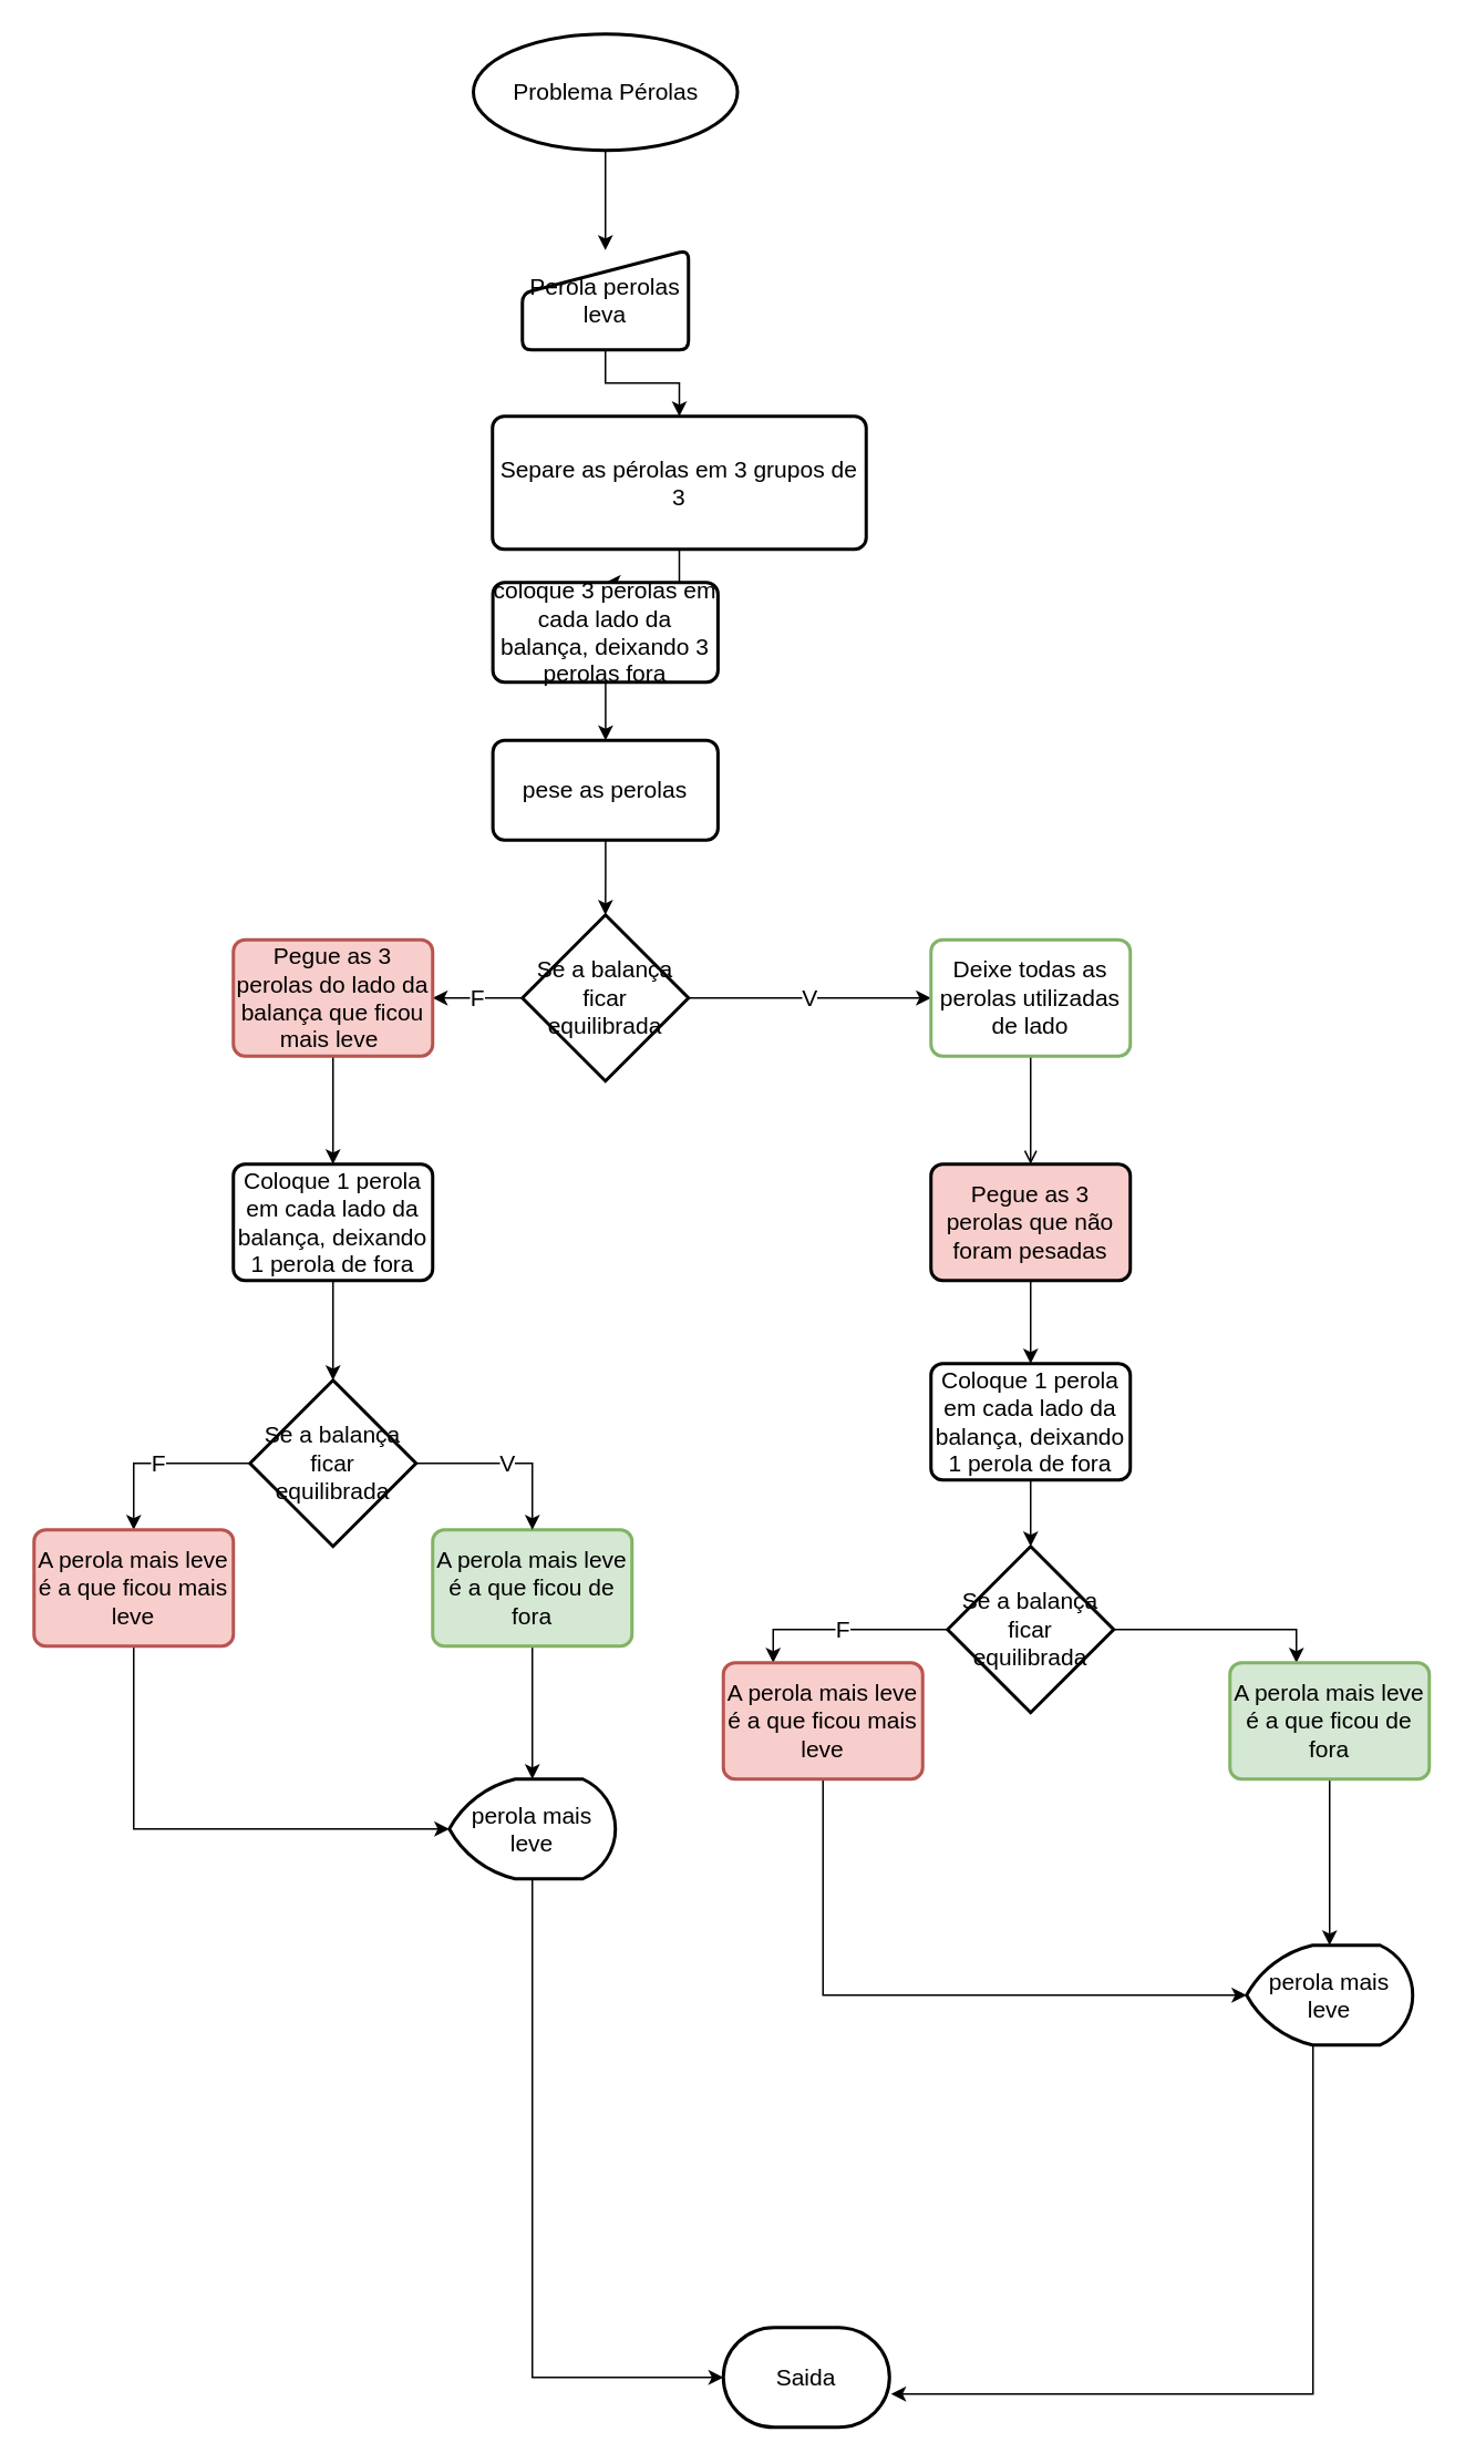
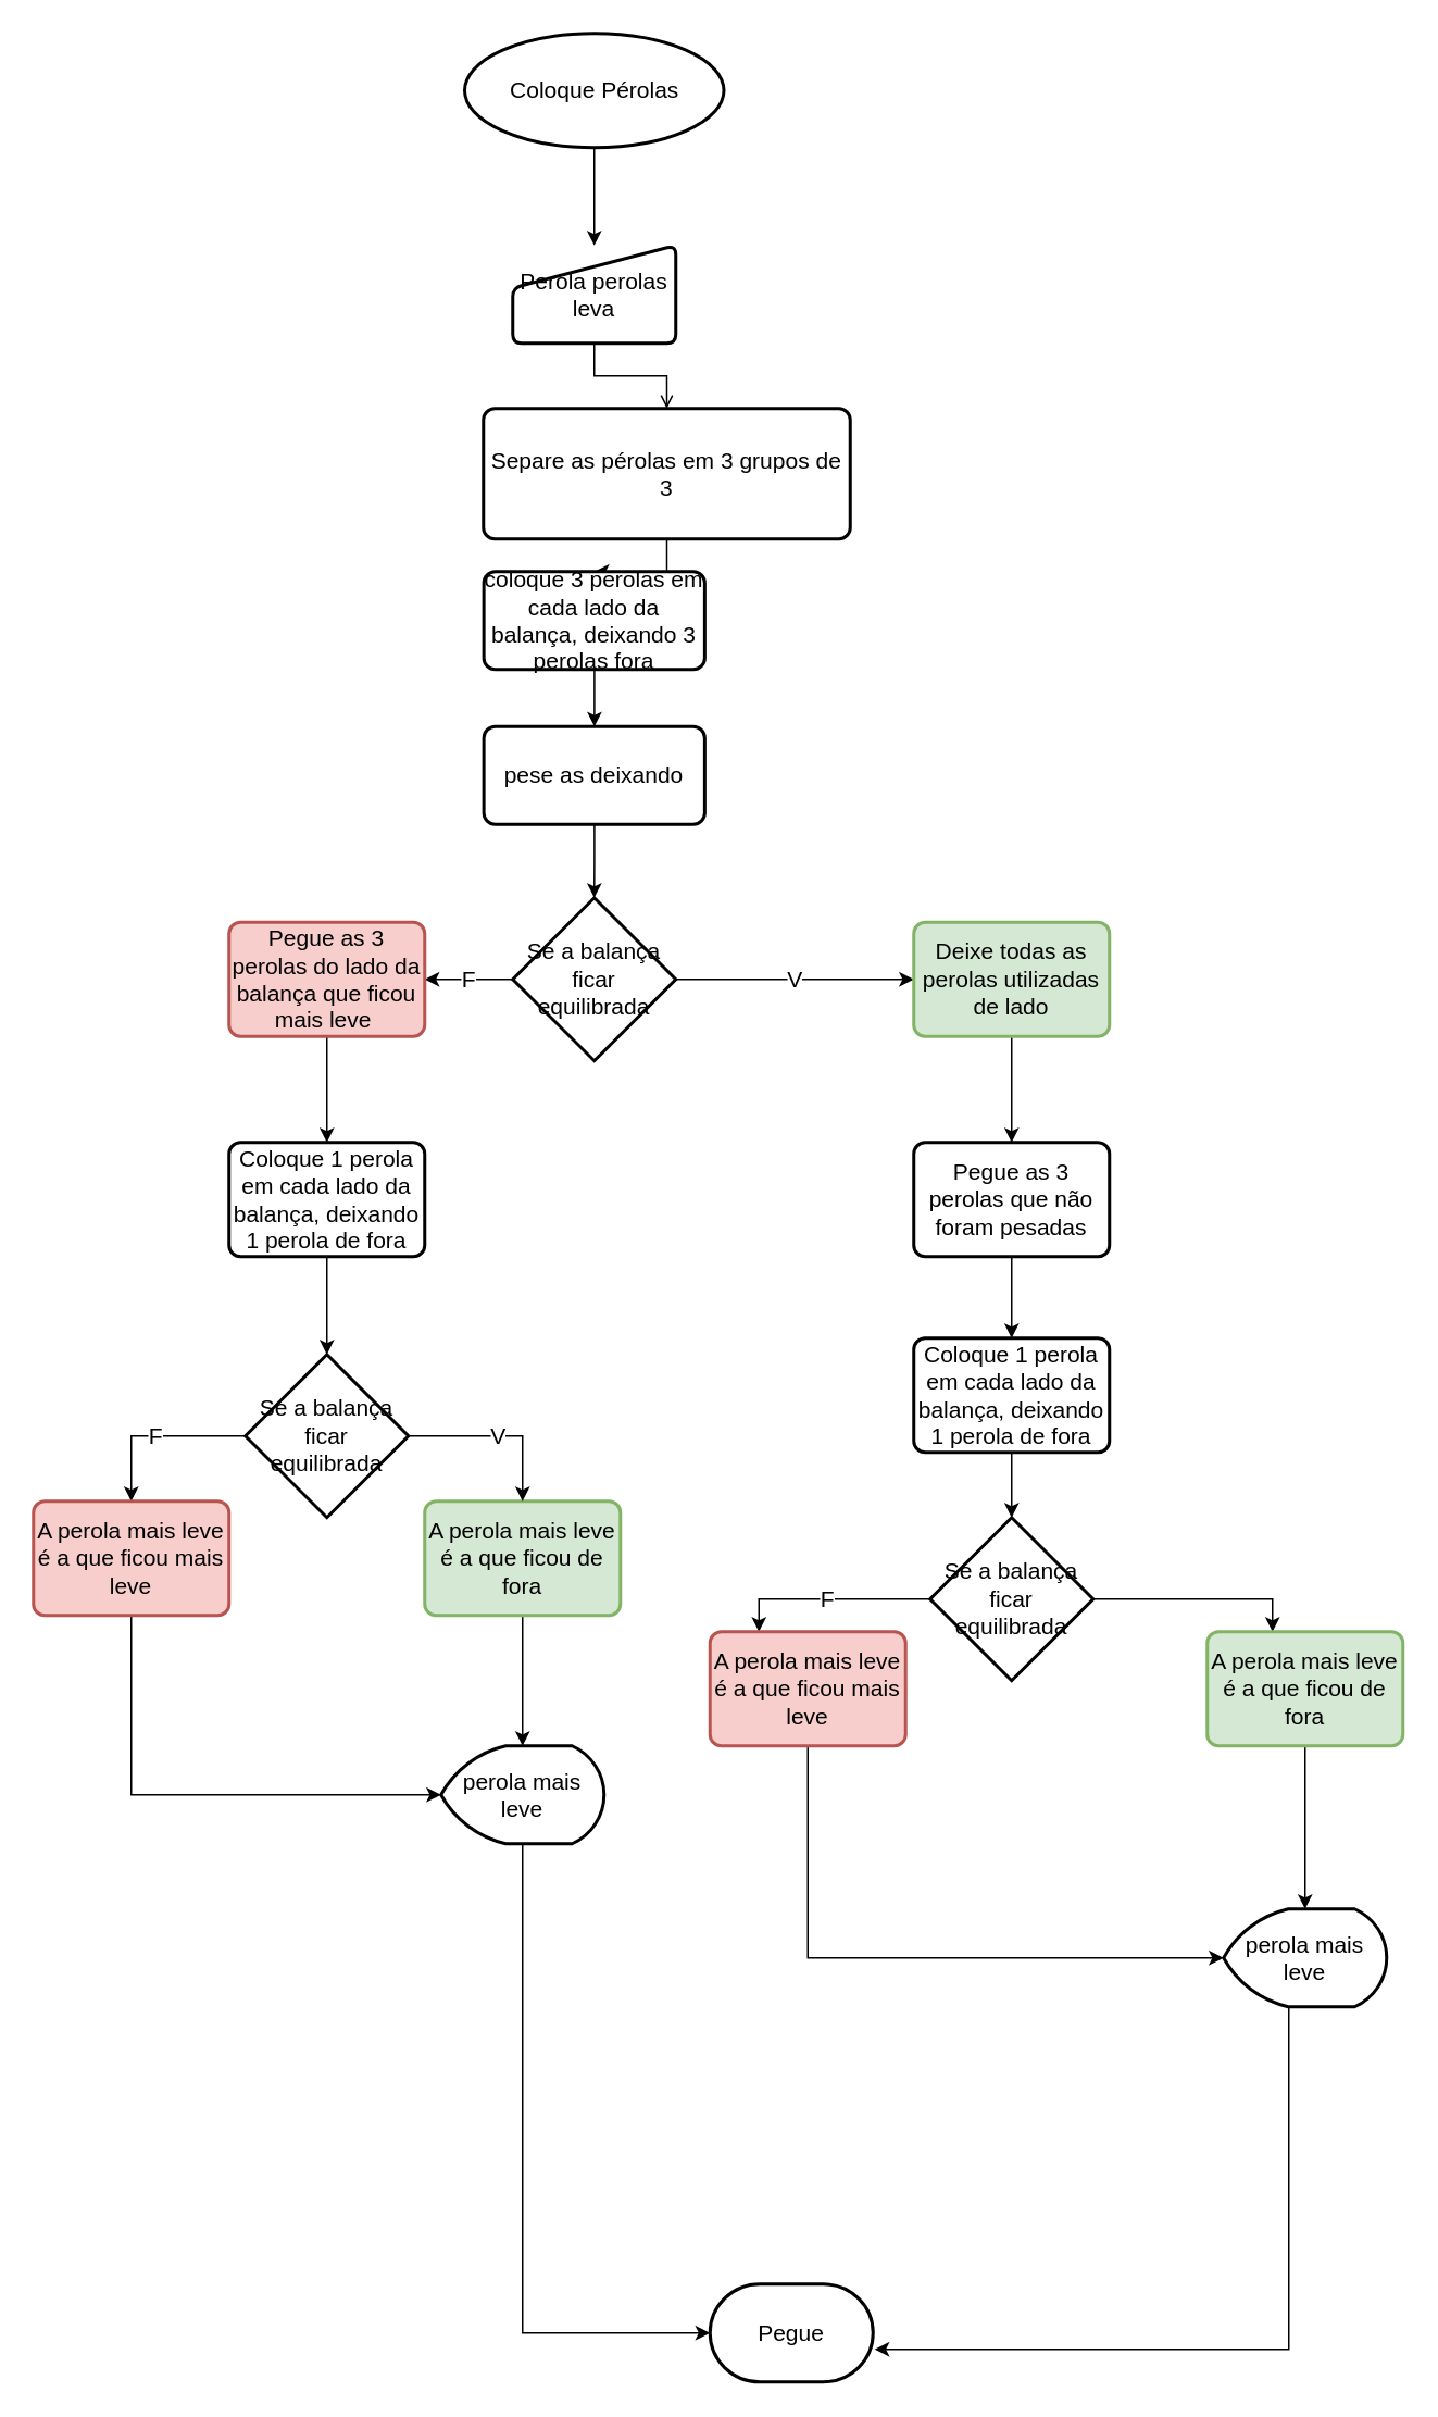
  <mxCell id="0" />
  <mxCell id="1" parent="0" />
  <mxCell id="2" value="" style="edgeStyle=orthogonalEdgeStyle;rounded=0;orthogonalLoop=1;jettySize=auto;html=1;fontSize=14;" edge="1" parent="1" source="3" target="7"><mxGeometry relative="1" as="geometry" /></mxCell>
- <mxCell id="3" value="Problema Pérolas" style="strokeWidth=2;html=1;shape=mxgraph.flowchart.start_1;whiteSpace=wrap;fontSize=14;" vertex="1" parent="1"><mxGeometry x="284.5" y="20" width="159" height="70" as="geometry" /></mxCell>
+ <mxCell id="3" value="Coloque Pérolas" style="strokeWidth=2;html=1;shape=mxgraph.flowchart.start_1;whiteSpace=wrap;fontSize=14;" vertex="1" parent="1"><mxGeometry x="284.5" y="20" width="159" height="70" as="geometry" /></mxCell>
  <mxCell id="4" value="" style="edgeStyle=orthogonalEdgeStyle;rounded=0;orthogonalLoop=1;jettySize=auto;html=1;fontSize=14;" edge="1" parent="1" source="5" target="9"><mxGeometry relative="1" as="geometry" /></mxCell>
  <mxCell id="5" value="Separe as pérolas em 3 grupos de 3" style="rounded=1;whiteSpace=wrap;html=1;absoluteArcSize=1;arcSize=14;strokeWidth=2;fontSize=14;" vertex="1" parent="1"><mxGeometry x="296" y="250" width="225" height="80" as="geometry" /></mxCell>
- <mxCell id="6" value="" style="edgeStyle=orthogonalEdgeStyle;rounded=0;orthogonalLoop=1;jettySize=auto;html=1;fontSize=14;" edge="1" parent="1" source="7" target="5"><mxGeometry relative="1" as="geometry" /></mxCell>
+ <mxCell id="6" value="" style="edgeStyle=orthogonalEdgeStyle;rounded=0;orthogonalLoop=1;jettySize=auto;html=1;fontSize=14;endArrow=open;" edge="1" parent="1" source="7" target="5"><mxGeometry relative="1" as="geometry" /></mxCell>
  <mxCell id="7" value="Perola perolas leva" style="html=1;strokeWidth=2;shape=manualInput;whiteSpace=wrap;rounded=1;size=26;arcSize=11;fontSize=14;" vertex="1" parent="1"><mxGeometry x="314" y="150" width="100" height="60" as="geometry" /></mxCell>
  <mxCell id="8" value="" style="edgeStyle=orthogonalEdgeStyle;rounded=0;orthogonalLoop=1;jettySize=auto;html=1;fontSize=14;" edge="1" parent="1" source="9" target="11"><mxGeometry relative="1" as="geometry" /></mxCell>
  <mxCell id="9" value="coloque 3 perolas em cada lado da balança, deixando 3 perolas fora" style="rounded=1;whiteSpace=wrap;html=1;absoluteArcSize=1;arcSize=14;strokeWidth=2;fontSize=14;" vertex="1" parent="1"><mxGeometry x="296.25" y="350" width="135.5" height="60" as="geometry" /></mxCell>
  <mxCell id="10" value="" style="edgeStyle=orthogonalEdgeStyle;rounded=0;orthogonalLoop=1;jettySize=auto;html=1;fontSize=14;" edge="1" parent="1" source="11" target="14"><mxGeometry relative="1" as="geometry" /></mxCell>
- <mxCell id="11" value="pese as perolas" style="rounded=1;whiteSpace=wrap;html=1;absoluteArcSize=1;arcSize=14;strokeWidth=2;fontSize=14;" vertex="1" parent="1"><mxGeometry x="296.25" y="445" width="135.5" height="60" as="geometry" /></mxCell>
+ <mxCell id="11" value="pese as deixando" style="rounded=1;whiteSpace=wrap;html=1;absoluteArcSize=1;arcSize=14;strokeWidth=2;fontSize=14;" vertex="1" parent="1"><mxGeometry x="296.25" y="445" width="135.5" height="60" as="geometry" /></mxCell>
  <mxCell id="12" value="V" style="edgeStyle=orthogonalEdgeStyle;rounded=0;orthogonalLoop=1;jettySize=auto;html=1;fontSize=14;" edge="1" parent="1" source="14" target="16"><mxGeometry relative="1" as="geometry" /></mxCell>
  <mxCell id="13" value="F" style="edgeStyle=orthogonalEdgeStyle;rounded=0;orthogonalLoop=1;jettySize=auto;html=1;fontSize=14;" edge="1" parent="1" source="14" target="29"><mxGeometry relative="1" as="geometry" /></mxCell>
  <mxCell id="14" value="Se a balança ficar equilibrada" style="strokeWidth=2;html=1;shape=mxgraph.flowchart.decision;whiteSpace=wrap;fontSize=14;" vertex="1" parent="1"><mxGeometry x="314" y="550" width="100" height="100" as="geometry" /></mxCell>
- <mxCell id="15" value="" style="edgeStyle=orthogonalEdgeStyle;rounded=0;orthogonalLoop=1;jettySize=auto;html=1;fontSize=14;endArrow=open;" edge="1" parent="1" source="16" target="18"><mxGeometry relative="1" as="geometry" /></mxCell>
- <mxCell id="16" value="Deixe todas as perolas utilizadas de lado" style="rounded=1;whiteSpace=wrap;html=1;absoluteArcSize=1;arcSize=14;strokeWidth=2;fontSize=14;fillColor=#ffffff;strokeColor=#82b366;" vertex="1" parent="1"><mxGeometry x="560" y="565" width="120" height="70" as="geometry" /></mxCell>
+ <mxCell id="15" value="" style="edgeStyle=orthogonalEdgeStyle;rounded=0;orthogonalLoop=1;jettySize=auto;html=1;fontSize=14;" edge="1" parent="1" source="16" target="18"><mxGeometry relative="1" as="geometry" /></mxCell>
+ <mxCell id="16" value="Deixe todas as perolas utilizadas de lado" style="rounded=1;whiteSpace=wrap;html=1;absoluteArcSize=1;arcSize=14;strokeWidth=2;fontSize=14;fillColor=#d5e8d4;strokeColor=#82b366;" vertex="1" parent="1"><mxGeometry x="560" y="565" width="120" height="70" as="geometry" /></mxCell>
  <mxCell id="17" value="" style="edgeStyle=orthogonalEdgeStyle;rounded=0;orthogonalLoop=1;jettySize=auto;html=1;fontSize=14;" edge="1" parent="1" source="18" target="20"><mxGeometry relative="1" as="geometry" /></mxCell>
- <mxCell id="18" value="Pegue as 3 perolas que não foram pesadas" style="rounded=1;whiteSpace=wrap;html=1;absoluteArcSize=1;arcSize=14;strokeWidth=2;fontSize=14;fillColor=#f8cecc;" vertex="1" parent="1"><mxGeometry x="560" y="700" width="120" height="70" as="geometry" /></mxCell>
+ <mxCell id="18" value="Pegue as 3 perolas que não foram pesadas" style="rounded=1;whiteSpace=wrap;html=1;absoluteArcSize=1;arcSize=14;strokeWidth=2;fontSize=14;" vertex="1" parent="1"><mxGeometry x="560" y="700" width="120" height="70" as="geometry" /></mxCell>
  <mxCell id="19" value="" style="edgeStyle=orthogonalEdgeStyle;rounded=0;orthogonalLoop=1;jettySize=auto;html=1;fontSize=14;" edge="1" parent="1" source="20" target="23"><mxGeometry relative="1" as="geometry" /></mxCell>
  <mxCell id="20" value="Coloque 1 perola em cada lado da balança, deixando 1 perola de fora" style="rounded=1;whiteSpace=wrap;html=1;absoluteArcSize=1;arcSize=14;strokeWidth=2;fontSize=14;" vertex="1" parent="1"><mxGeometry x="560" y="820" width="120" height="70" as="geometry" /></mxCell>
  <mxCell id="21" value="F" style="edgeStyle=orthogonalEdgeStyle;rounded=0;orthogonalLoop=1;jettySize=auto;html=1;exitX=0;exitY=0.5;exitDx=0;exitDy=0;exitPerimeter=0;entryX=0.25;entryY=0;entryDx=0;entryDy=0;fontSize=14;" edge="1" parent="1" source="23" target="42"><mxGeometry relative="1" as="geometry" /></mxCell>
  <mxCell id="22" value="" style="edgeStyle=orthogonalEdgeStyle;rounded=0;orthogonalLoop=1;jettySize=auto;html=1;fontSize=14;" edge="1" parent="1" source="23" target="38"><mxGeometry relative="1" as="geometry"><Array as="points"><mxPoint x="780" y="980" /></Array></mxGeometry></mxCell>
  <mxCell id="23" value="Se a balança ficar equilibrada" style="strokeWidth=2;html=1;shape=mxgraph.flowchart.decision;whiteSpace=wrap;fontSize=14;" vertex="1" parent="1"><mxGeometry x="570" y="930" width="100" height="100" as="geometry" /></mxCell>
  <mxCell id="24" value="" style="edgeStyle=orthogonalEdgeStyle;rounded=0;orthogonalLoop=1;jettySize=auto;html=1;fontSize=14;" edge="1" parent="1" source="25" target="36"><mxGeometry relative="1" as="geometry" /></mxCell>
  <mxCell id="25" value="A perola mais leve é a que ficou de fora" style="rounded=1;whiteSpace=wrap;html=1;absoluteArcSize=1;arcSize=14;strokeWidth=2;fontSize=14;fillColor=#d5e8d4;strokeColor=#82b366;" vertex="1" parent="1"><mxGeometry x="260" y="920" width="120" height="70" as="geometry" /></mxCell>
  <mxCell id="26" style="edgeStyle=orthogonalEdgeStyle;rounded=0;orthogonalLoop=1;jettySize=auto;html=1;entryX=1.01;entryY=0.667;entryDx=0;entryDy=0;entryPerimeter=0;fontSize=14;" edge="1" parent="1" source="27" target="43"><mxGeometry relative="1" as="geometry"><Array as="points"><mxPoint x="790" y="1440" /></Array></mxGeometry></mxCell>
  <mxCell id="27" value="perola mais leve" style="strokeWidth=2;html=1;shape=mxgraph.flowchart.display;whiteSpace=wrap;fontSize=14;" vertex="1" parent="1"><mxGeometry x="750" y="1170" width="100" height="60" as="geometry" /></mxCell>
  <mxCell id="28" value="" style="edgeStyle=orthogonalEdgeStyle;rounded=0;orthogonalLoop=1;jettySize=auto;html=1;fontSize=14;" edge="1" parent="1" source="29" target="31"><mxGeometry relative="1" as="geometry" /></mxCell>
  <mxCell id="29" value="Pegue as 3 perolas do lado da balança que ficou mais leve&amp;nbsp;" style="rounded=1;whiteSpace=wrap;html=1;absoluteArcSize=1;arcSize=14;strokeWidth=2;fontSize=14;fillColor=#f8cecc;strokeColor=#b85450;" vertex="1" parent="1"><mxGeometry x="140" y="565" width="120" height="70" as="geometry" /></mxCell>
  <mxCell id="30" value="" style="edgeStyle=orthogonalEdgeStyle;rounded=0;orthogonalLoop=1;jettySize=auto;html=1;fontSize=14;" edge="1" parent="1" source="31" target="34"><mxGeometry relative="1" as="geometry" /></mxCell>
  <mxCell id="31" value="Coloque 1 perola em cada lado da balança, deixando 1 perola de fora" style="rounded=1;whiteSpace=wrap;html=1;absoluteArcSize=1;arcSize=14;strokeWidth=2;fontSize=14;" vertex="1" parent="1"><mxGeometry x="140" y="700" width="120" height="70" as="geometry" /></mxCell>
  <mxCell id="32" value="V" style="edgeStyle=orthogonalEdgeStyle;rounded=0;orthogonalLoop=1;jettySize=auto;html=1;exitX=1;exitY=0.5;exitDx=0;exitDy=0;exitPerimeter=0;entryX=0.5;entryY=0;entryDx=0;entryDy=0;fontSize=14;" edge="1" parent="1" source="34" target="25"><mxGeometry relative="1" as="geometry" /></mxCell>
  <mxCell id="33" value="F" style="edgeStyle=orthogonalEdgeStyle;rounded=0;orthogonalLoop=1;jettySize=auto;html=1;exitX=0;exitY=0.5;exitDx=0;exitDy=0;exitPerimeter=0;entryX=0.5;entryY=0;entryDx=0;entryDy=0;fontSize=14;" edge="1" parent="1" source="34" target="40"><mxGeometry relative="1" as="geometry" /></mxCell>
  <mxCell id="34" value="Se a balança ficar equilibrada" style="strokeWidth=2;html=1;shape=mxgraph.flowchart.decision;whiteSpace=wrap;fontSize=14;" vertex="1" parent="1"><mxGeometry x="150" y="830" width="100" height="100" as="geometry" /></mxCell>
  <mxCell id="35" style="edgeStyle=orthogonalEdgeStyle;rounded=0;orthogonalLoop=1;jettySize=auto;html=1;exitX=0.5;exitY=1;exitDx=0;exitDy=0;exitPerimeter=0;entryX=0;entryY=0.5;entryDx=0;entryDy=0;entryPerimeter=0;fontSize=14;" edge="1" parent="1" source="36" target="43"><mxGeometry relative="1" as="geometry" /></mxCell>
  <mxCell id="36" value="perola mais leve" style="strokeWidth=2;html=1;shape=mxgraph.flowchart.display;whiteSpace=wrap;fontSize=14;" vertex="1" parent="1"><mxGeometry x="270" y="1070" width="100" height="60" as="geometry" /></mxCell>
  <mxCell id="37" value="" style="edgeStyle=orthogonalEdgeStyle;rounded=0;orthogonalLoop=1;jettySize=auto;html=1;fontSize=14;" edge="1" parent="1" source="38" target="27"><mxGeometry relative="1" as="geometry" /></mxCell>
  <mxCell id="38" value="A perola mais leve é a que ficou de fora" style="rounded=1;whiteSpace=wrap;html=1;absoluteArcSize=1;arcSize=14;strokeWidth=2;fontSize=14;fillColor=#d5e8d4;strokeColor=#82b366;" vertex="1" parent="1"><mxGeometry x="740" y="1000" width="120" height="70" as="geometry" /></mxCell>
  <mxCell id="39" style="edgeStyle=orthogonalEdgeStyle;rounded=0;orthogonalLoop=1;jettySize=auto;html=1;exitX=0.5;exitY=1;exitDx=0;exitDy=0;entryX=0;entryY=0.5;entryDx=0;entryDy=0;entryPerimeter=0;fontSize=14;" edge="1" parent="1" source="40" target="36"><mxGeometry relative="1" as="geometry" /></mxCell>
  <mxCell id="40" value="A perola mais leve é a que ficou mais leve" style="rounded=1;whiteSpace=wrap;html=1;absoluteArcSize=1;arcSize=14;strokeWidth=2;fontSize=14;fillColor=#f8cecc;strokeColor=#b85450;" vertex="1" parent="1"><mxGeometry x="20" y="920" width="120" height="70" as="geometry" /></mxCell>
  <mxCell id="41" style="edgeStyle=orthogonalEdgeStyle;rounded=0;orthogonalLoop=1;jettySize=auto;html=1;exitX=0.5;exitY=1;exitDx=0;exitDy=0;entryX=0;entryY=0.5;entryDx=0;entryDy=0;entryPerimeter=0;fontSize=14;" edge="1" parent="1" source="42" target="27"><mxGeometry relative="1" as="geometry" /></mxCell>
  <mxCell id="42" value="A perola mais leve é a que ficou mais leve" style="rounded=1;whiteSpace=wrap;html=1;absoluteArcSize=1;arcSize=14;strokeWidth=2;fontSize=14;fillColor=#f8cecc;strokeColor=#b85450;" vertex="1" parent="1"><mxGeometry x="435" y="1000" width="120" height="70" as="geometry" /></mxCell>
- <mxCell id="43" value="Saida" style="strokeWidth=2;html=1;shape=mxgraph.flowchart.terminator;whiteSpace=wrap;fontSize=14;" vertex="1" parent="1"><mxGeometry x="435" y="1400" width="100" height="60" as="geometry" /></mxCell>
+ <mxCell id="43" value="Pegue" style="strokeWidth=2;html=1;shape=mxgraph.flowchart.terminator;whiteSpace=wrap;fontSize=14;" vertex="1" parent="1"><mxGeometry x="435" y="1400" width="100" height="60" as="geometry" /></mxCell>
